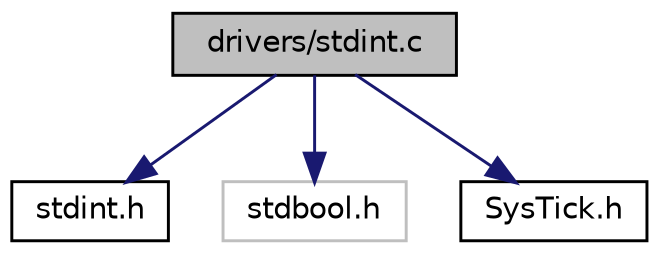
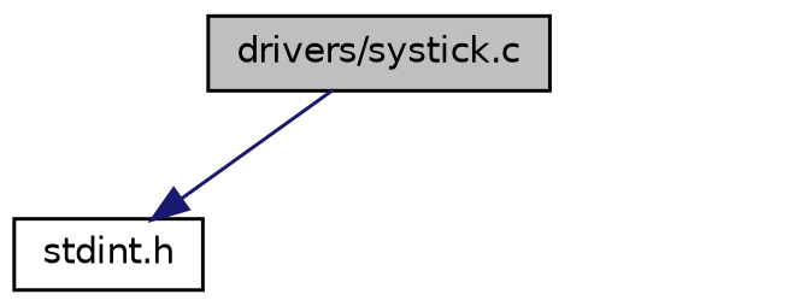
  digraph {
    node [color=black fillcolor=white fontname=Helvetica fontsize=10 shape=record style=filled]
    edge [color=midnightblue fontname=Helvetica fontsize=10 labelfontname=Helvetica labelfontsize=10 style=solid]
-   n1 [fillcolor=grey75 fontcolor=black height=0.2 label="drivers/stdint.c" width=0.4]
+   n1 [fillcolor=grey75 fontcolor=black height=0.2 label="drivers/systick.c" width=0.4]
    n2 [height=0.2 label="stdint.h" width=0.4]
-   n3 [color=grey75 height=0.2 label="stdbool.h" width=0.4]
-   n4 [height=0.2 label="SysTick.h" width=0.4]
    n1 -> n2
-   n1 -> n3
-   n1 -> n4
  }
